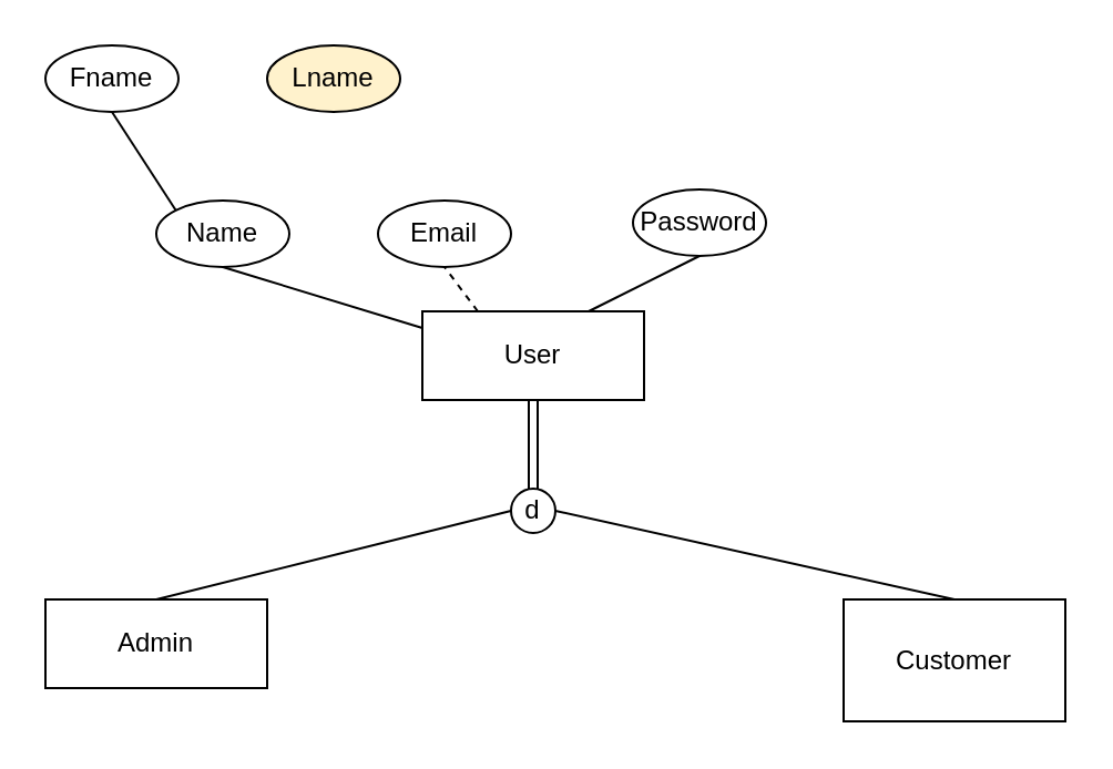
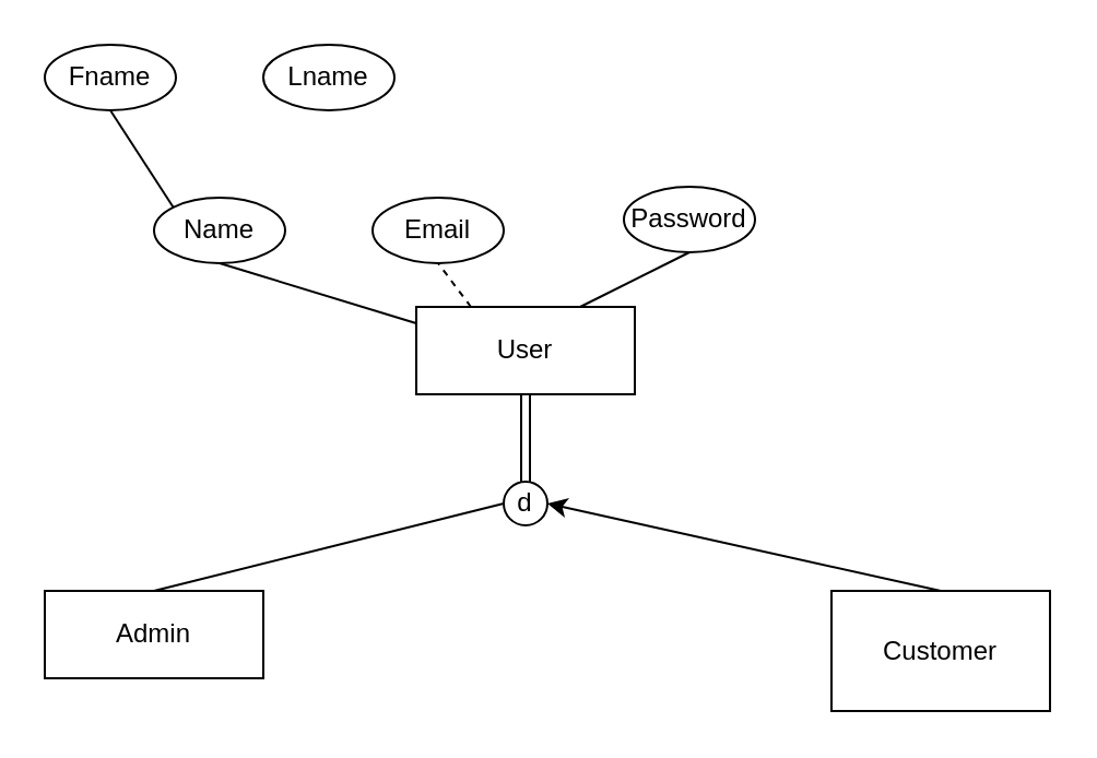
  <mxCell id="0" />
  <mxCell id="1" parent="0" />
  <mxCell id="2" value="User" style="whiteSpace=wrap;html=1;align=center;" parent="1" vertex="1"><mxGeometry x="190" y="140" width="100" height="40" as="geometry" /></mxCell>
  <mxCell id="3" value="Admin" style="whiteSpace=wrap;html=1;align=center;" parent="1" vertex="1"><mxGeometry x="20" y="270" width="100" height="40" as="geometry" /></mxCell>
  <mxCell id="4" value="Customer" style="whiteSpace=wrap;html=1;align=center;" parent="1" vertex="1"><mxGeometry x="380" y="270" width="100" height="55" as="geometry" /></mxCell>
  <mxCell id="5" value="" style="shape=link;html=1;rounded=0;exitX=0.5;exitY=1;exitDx=0;exitDy=0;" parent="1" source="2" edge="1"><mxGeometry relative="1" as="geometry"><mxPoint x="230" y="220" as="sourcePoint" /><mxPoint x="240" y="220" as="targetPoint" /></mxGeometry></mxCell>
  <mxCell id="6" value="" style="resizable=0;html=1;whiteSpace=wrap;align=right;verticalAlign=bottom;" parent="5" connectable="0" vertex="1"><mxGeometry x="1" relative="1" as="geometry" /></mxCell>
  <mxCell id="7" value="d" style="ellipse;whiteSpace=wrap;html=1;" vertex="1" parent="1"><mxGeometry x="230" y="220" width="20" height="20" as="geometry" /></mxCell>
  <mxCell id="8" value="" style="endArrow=none;html=1;rounded=0;exitX=0.5;exitY=0;exitDx=0;exitDy=0;" edge="1" parent="1" source="3"><mxGeometry width="50" height="50" relative="1" as="geometry"><mxPoint x="180" y="280" as="sourcePoint" /><mxPoint x="230" y="230" as="targetPoint" /></mxGeometry></mxCell>
- <mxCell id="9" value="" style="endArrow=none;html=1;rounded=0;entryX=1;entryY=0.5;entryDx=0;entryDy=0;exitX=0.5;exitY=0;exitDx=0;exitDy=0;" edge="1" parent="1" source="4" target="7"><mxGeometry width="50" height="50" relative="1" as="geometry"><mxPoint x="270" y="310" as="sourcePoint" /><mxPoint x="320" y="260" as="targetPoint" /></mxGeometry></mxCell>
+ <mxCell id="9" value="" style="endArrow=classic;html=1;rounded=0;entryX=1;entryY=0.5;entryDx=0;entryDy=0;exitX=0.5;exitY=0;exitDx=0;exitDy=0;" edge="1" parent="1" source="4" target="7"><mxGeometry width="50" height="50" relative="1" as="geometry"><mxPoint x="270" y="310" as="sourcePoint" /><mxPoint x="320" y="260" as="targetPoint" /></mxGeometry></mxCell>
  <mxCell id="10" value="Name" style="ellipse;whiteSpace=wrap;html=1;" vertex="1" parent="1"><mxGeometry x="70" y="90" width="60" height="30" as="geometry" /></mxCell>
  <mxCell id="11" value="Email" style="ellipse;whiteSpace=wrap;html=1;" vertex="1" parent="1"><mxGeometry x="170" y="90" width="60" height="30" as="geometry" /></mxCell>
  <mxCell id="12" value="Password" style="ellipse;whiteSpace=wrap;html=1;" vertex="1" parent="1"><mxGeometry x="285" y="85" width="60" height="30" as="geometry" /></mxCell>
  <mxCell id="13" value="Fname" style="ellipse;whiteSpace=wrap;html=1;" vertex="1" parent="1"><mxGeometry x="20" y="20" width="60" height="30" as="geometry" /></mxCell>
  <mxCell id="14" value="" style="endArrow=none;html=1;rounded=0;entryX=0.5;entryY=1;entryDx=0;entryDy=0;exitX=0;exitY=0;exitDx=0;exitDy=0;" edge="1" parent="1" source="10" target="13"><mxGeometry width="50" height="50" relative="1" as="geometry"><mxPoint x="30" y="110" as="sourcePoint" /><mxPoint x="80" y="60" as="targetPoint" /></mxGeometry></mxCell>
- <mxCell id="15" value="Lname" style="ellipse;whiteSpace=wrap;html=1;fillColor=#fff2cc;" vertex="1" parent="1"><mxGeometry x="120" y="20" width="60" height="30" as="geometry" /></mxCell>
+ <mxCell id="15" value="Lname" style="ellipse;whiteSpace=wrap;html=1;" vertex="1" parent="1"><mxGeometry x="120" y="20" width="60" height="30" as="geometry" /></mxCell>
  <mxCell id="16" value="" style="endArrow=none;html=1;rounded=0;entryX=0.5;entryY=1;entryDx=0;entryDy=0;exitX=0.004;exitY=0.19;exitDx=0;exitDy=0;exitPerimeter=0;" edge="1" parent="1" source="2" target="10"><mxGeometry width="50" height="50" relative="1" as="geometry"><mxPoint x="100" y="200" as="sourcePoint" /><mxPoint x="150" y="150" as="targetPoint" /></mxGeometry></mxCell>
  <mxCell id="17" value="" style="endArrow=none;html=1;rounded=0;entryX=0.5;entryY=1;entryDx=0;entryDy=0;exitX=0.25;exitY=0;exitDx=0;exitDy=0;dashed=1;" edge="1" parent="1" source="2" target="11"><mxGeometry width="50" height="50" relative="1" as="geometry"><mxPoint x="230" y="170" as="sourcePoint" /><mxPoint x="280" y="120" as="targetPoint" /></mxGeometry></mxCell>
  <mxCell id="18" value="" style="endArrow=none;html=1;rounded=0;entryX=0.5;entryY=1;entryDx=0;entryDy=0;exitX=0.75;exitY=0;exitDx=0;exitDy=0;" edge="1" parent="1" source="2" target="12"><mxGeometry width="50" height="50" relative="1" as="geometry"><mxPoint x="390" y="190" as="sourcePoint" /><mxPoint x="440" y="140" as="targetPoint" /></mxGeometry></mxCell>
